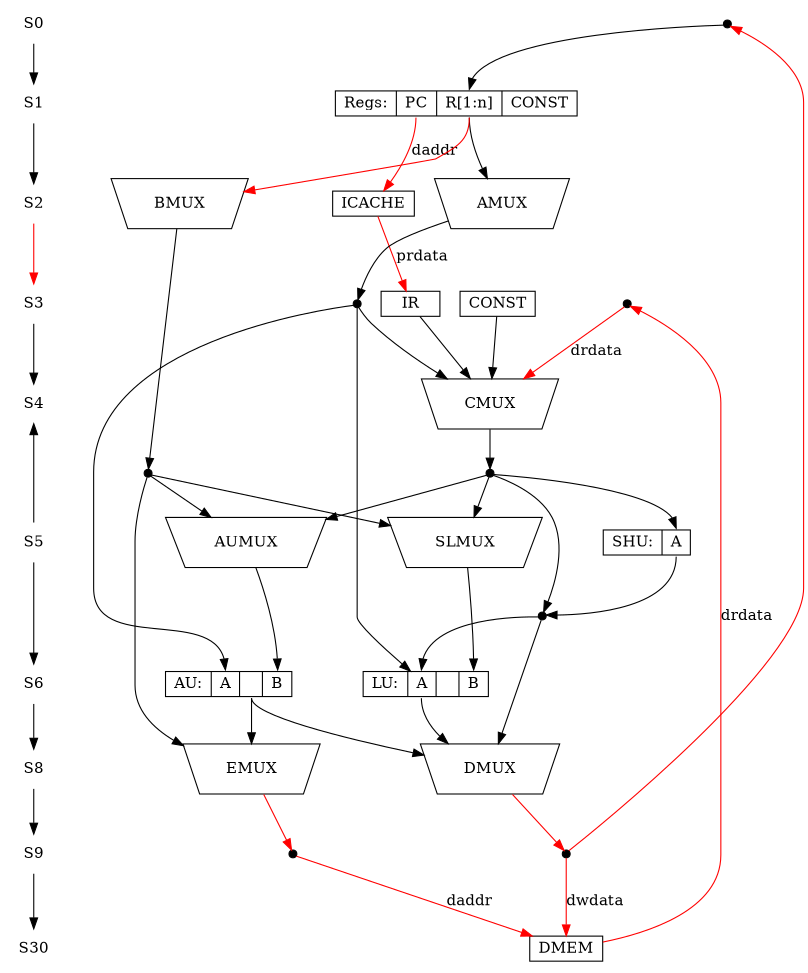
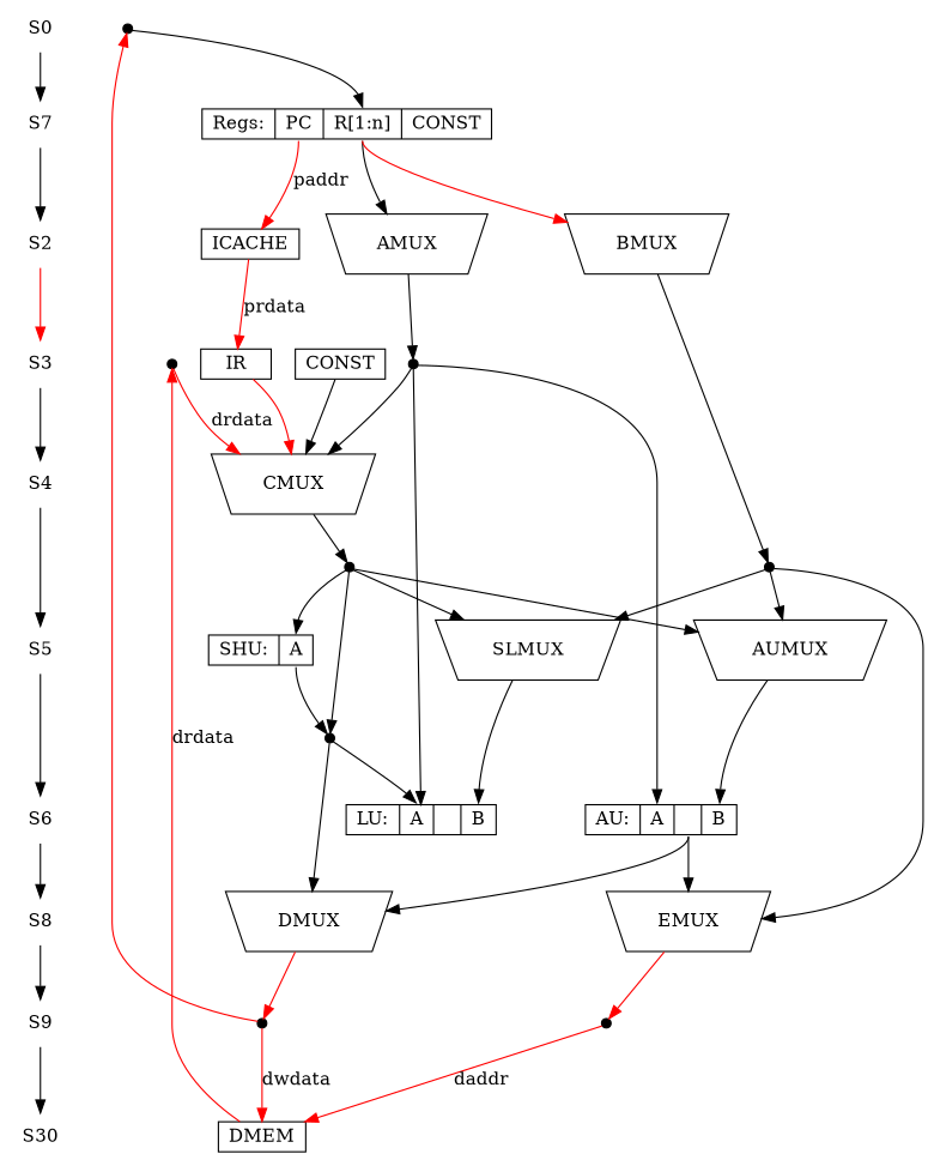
  digraph {
    node [shape=plaintext]
    S0
    BEGIN [height=.1 shape=point]
-   S1
+   S1 [label=S7]
    n4 [height=.1 label="Regs: |<pc>PC |<reg>R[1:n]|<flags>CONST" shape=record]
    S2
    ICACHE [height=.1 shape=record]
    AMUX [distortion=.2 height=.1 shape=polygon sides=4]
    BMUX [distortion=.2 height=.1 shape=polygon sides=4]
    S3
    IR [height=.1 shape=record]
    CONST [height=.1 shape=record]
    DMEM_out [height=.1 shape=point]
    S4
    CMUX [distortion=.2 height=.1 shape=polygon sides=4]
    S5
    n16 [height=.1 label="<shu_body>SHU:|<shu_a>A" shape=record]
    S6
    n18 [height=.1 label="<au_body>AU:|<au_a>A |<au_o>|<au_b>B" shape=record]
    n19 [height=.1 label="<lu_body>LU:|<lu_a>A |<lu_o>|<lu_b>B" shape=record]
    S8
    DMUX [distortion=.2 height=.1 shape=polygon sides=4]
    S9
    DMUX_out [height=.1 shape=point]
    EMUX_out [height=.1 shape=point]
    n25 [label=S30]
    DMEM [height=.1 shape=record]
    AMUX_out [height=.1 shape=point]
    BMUX_out [height=.1 shape=point]
    CMUX_out [height=.1 shape=point]
    SHU_out [height=.1 shape=point]
    EMUX [distortion=.2 height=.1 shape=polygon sides=4]
    AUMUX [distortion=.2 height=.1 shape=polygon sides=4]
    SLMUX [distortion=.2 height=.1 shape=polygon sides=4]
    subgraph sub_1 {
      rank=same
      S0
      BEGIN
    }
    subgraph sub_2 {
      rank=same
      S1
      n4
    }
    subgraph sub_3 {
      rank=same
      S2
      ICACHE
      AMUX
      BMUX
    }
    subgraph sub_4 {
      rank=same
      S3
      IR
      CONST
      DMEM_out
    }
    subgraph sub_5 {
      rank=same
      S4
      CMUX
    }
    subgraph sub_6 {
      rank=same
      S5
      n16
    }
    subgraph sub_7 {
      rank=same
      S6
      n18
      n19
    }
    subgraph sub_8 {
      rank=same
      S8
      DMUX
    }
    subgraph sub_9 {
      rank=same
      S9
      DMUX_out
      EMUX_out
    }
    subgraph sub_10 {
      rank=same
      n25
      DMEM
    }
    S0 -> S1
    BEGIN -> n4 [headport=reg]
    S1 -> S2
-   n4 -> ICACHE [color=red label=daddr tailport=pc]
+   n4 -> ICACHE [color=red label=paddr tailport=pc]
    n4 -> AMUX [tailport=reg]
    n4 -> BMUX [color=red tailport=reg]
    S2 -> S3 [color=red]
    ICACHE -> IR [color=red label=prdata]
    AMUX -> AMUX_out
    BMUX -> BMUX_out
    S3 -> S4
-   IR -> CMUX
+   IR -> CMUX [color=red]
    CONST -> CMUX
    DMEM_out -> CMUX [color=red label=drdata]
-   S5 -> S4
+   S4 -> S5
    CMUX -> CMUX_out
    S5 -> S6
    n16 -> SHU_out [tailport=shu_a]
    S6 -> S8
    n18 -> DMUX [tailport=au_o]
    n18 -> EMUX [tailport=au_o]
-   n19 -> DMUX [tailport=lu_a]
    S8 -> S9
    DMUX -> DMUX_out [color=red]
    S9 -> n25
    DMUX_out -> BEGIN [color=red]
    DMUX_out -> DMEM [color=red label=dwdata]
    EMUX_out -> DMEM [color=red label=daddr]
    DMEM -> DMEM_out [color=red label=drdata]
    AMUX_out -> CMUX
    AMUX_out -> n18 [headport=au_a]
    AMUX_out -> n19 [headport=au_a]
    BMUX_out -> EMUX
    BMUX_out -> AUMUX
    BMUX_out -> SLMUX
    CMUX_out -> n16 [headport=shu_a]
    CMUX_out -> SHU_out
    CMUX_out -> AUMUX
    CMUX_out -> SLMUX
    SHU_out -> n19 [headport=lu_a]
    SHU_out -> DMUX
    EMUX -> EMUX_out [color=red]
    AUMUX -> n18 [headport=au_b]
    SLMUX -> n19 [headport=lu_b]
  }
